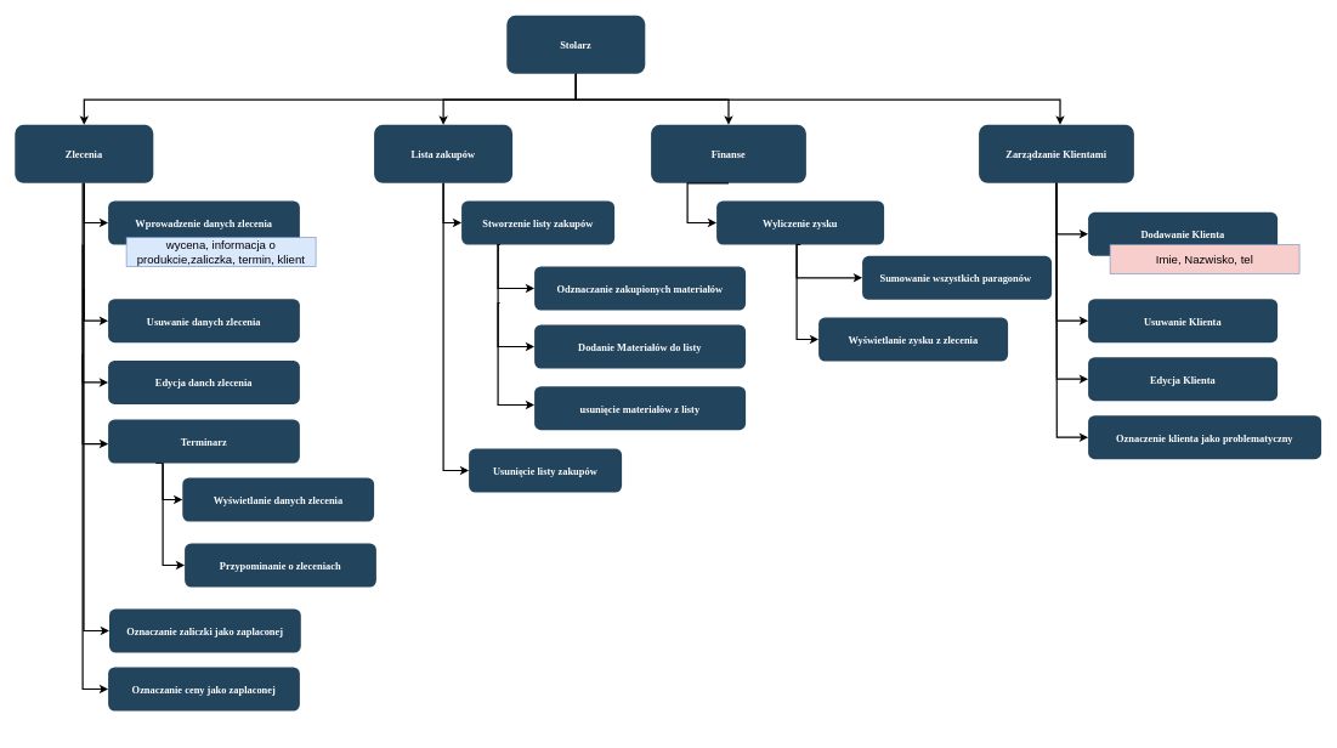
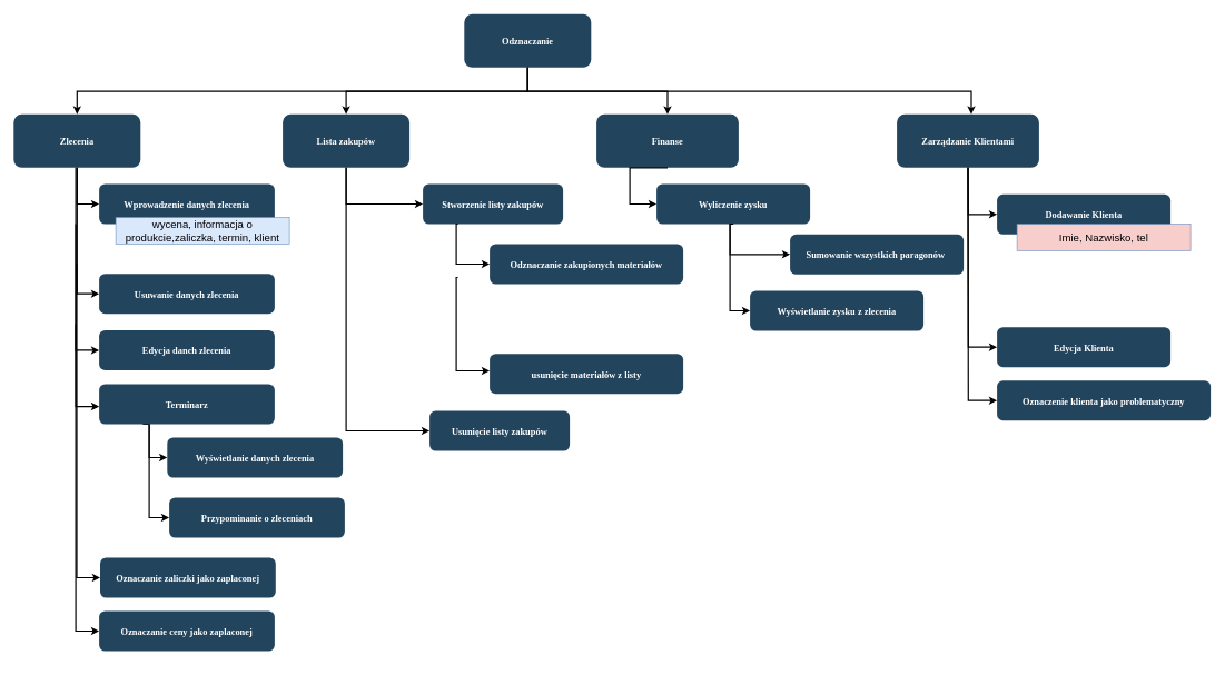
  <mxCell id="0" />
  <mxCell id="1" parent="0" />
- <mxCell id="2" value="Stolarz" style="rounded=1;fillColor=#23445D;gradientColor=none;strokeColor=none;fontColor=#FFFFFF;fontStyle=1;fontFamily=Tahoma;fontSize=14" parent="1" vertex="1"><mxGeometry x="695" y="20.5" width="190" height="80" as="geometry" /></mxCell>
- <mxCell id="3" value="Lista zakupów" style="rounded=1;fillColor=#23445D;gradientColor=none;strokeColor=none;fontColor=#FFFFFF;fontStyle=1;fontFamily=Tahoma;fontSize=14" parent="1" vertex="1"><mxGeometry x="513" y="170.5" width="190" height="80" as="geometry" /></mxCell>
+ <mxCell id="2" value="Odznaczanie" style="rounded=1;fillColor=#23445D;gradientColor=none;strokeColor=none;fontColor=#FFFFFF;fontStyle=1;fontFamily=Tahoma;fontSize=14" parent="1" vertex="1"><mxGeometry x="695" y="20.5" width="190" height="80" as="geometry" /></mxCell>
+ <mxCell id="3" value="Lista zakupów" style="rounded=1;fillColor=#23445D;gradientColor=none;strokeColor=none;fontColor=#FFFFFF;fontStyle=1;fontFamily=Tahoma;fontSize=14" parent="1" vertex="1"><mxGeometry x="423" y="170.5" width="190" height="80" as="geometry" /></mxCell>
  <mxCell id="4" value="Zlecenia" style="rounded=1;fillColor=#23445D;gradientColor=none;strokeColor=none;fontColor=#FFFFFF;fontStyle=1;fontFamily=Tahoma;fontSize=14" parent="1" vertex="1"><mxGeometry x="20" y="170.5" width="190" height="80" as="geometry" /></mxCell>
  <mxCell id="5" value="Wprowadzenie danych zlecenia" style="rounded=1;fillColor=#23445D;gradientColor=none;strokeColor=none;fontColor=#FFFFFF;fontStyle=1;fontFamily=Tahoma;fontSize=14" parent="1" vertex="1"><mxGeometry x="148" y="275" width="263" height="60" as="geometry" /></mxCell>
  <mxCell id="6" value="Usuwanie danych zlecenia" style="rounded=1;fillColor=#23445D;gradientColor=none;strokeColor=none;fontColor=#FFFFFF;fontStyle=1;fontFamily=Tahoma;fontSize=14" parent="1" vertex="1"><mxGeometry x="148" y="409.5" width="263" height="60" as="geometry" /></mxCell>
  <mxCell id="7" value="Stworzenie listy zakupów" style="rounded=1;fillColor=#23445D;gradientColor=none;strokeColor=none;fontColor=#FFFFFF;fontStyle=1;fontFamily=Tahoma;fontSize=14" parent="1" vertex="1"><mxGeometry x="633" y="275" width="210" height="60" as="geometry" /></mxCell>
  <mxCell id="8" value="Odznaczanie zakupionych materiałów" style="rounded=1;fillColor=#23445D;gradientColor=none;strokeColor=none;fontColor=#FFFFFF;fontStyle=1;fontFamily=Tahoma;fontSize=14" parent="1" vertex="1"><mxGeometry x="733" y="365" width="290" height="60" as="geometry" /></mxCell>
  <mxCell id="9" value="" style="edgeStyle=elbowEdgeStyle;elbow=vertical;strokeWidth=2;rounded=0" parent="1" source="2" target="3" edge="1"><mxGeometry x="347" y="225.5" width="100" height="100" as="geometry"><mxPoint x="775" y="110.5" as="sourcePoint" /><mxPoint x="1380" y="180.5" as="targetPoint" /></mxGeometry></mxCell>
  <mxCell id="10" value="" style="edgeStyle=elbowEdgeStyle;elbow=vertical;strokeWidth=2;rounded=0" parent="1" source="2" target="4" edge="1"><mxGeometry x="-23" y="135.5" width="100" height="100" as="geometry"><mxPoint x="-110" y="70.5" as="sourcePoint" /><mxPoint x="-10" y="-29.5" as="targetPoint" /></mxGeometry></mxCell>
  <mxCell id="11" value="" style="edgeStyle=elbowEdgeStyle;elbow=horizontal;strokeWidth=2;rounded=0" parent="1" source="4" target="5" edge="1"><mxGeometry x="-23" y="135.5" width="100" height="100" as="geometry"><mxPoint x="-110" y="70.5" as="sourcePoint" /><mxPoint x="-10" y="-29.5" as="targetPoint" /><Array as="points"><mxPoint x="115" y="270.5" /></Array></mxGeometry></mxCell>
  <mxCell id="12" value="" style="edgeStyle=elbowEdgeStyle;elbow=horizontal;strokeWidth=2;rounded=0;entryX=0;entryY=0.5;entryDx=0;entryDy=0;" parent="1" source="4" target="23" edge="1"><mxGeometry x="-23" y="135.5" width="100" height="100" as="geometry"><mxPoint x="-110" y="70.5" as="sourcePoint" /><mxPoint x="150" y="560.5" as="targetPoint" /><Array as="points"><mxPoint x="113" y="515" /><mxPoint x="103" y="515" /><mxPoint x="133" y="585" /><mxPoint x="115" y="410.5" /></Array></mxGeometry></mxCell>
  <mxCell id="13" value="" style="edgeStyle=elbowEdgeStyle;elbow=horizontal;strokeWidth=2;rounded=0;entryX=0;entryY=0.5;entryDx=0;entryDy=0;" parent="1" source="4" target="6" edge="1"><mxGeometry x="-23" y="135.5" width="100" height="100" as="geometry"><mxPoint x="-110" y="70.5" as="sourcePoint" /><mxPoint x="-10" y="-29.5" as="targetPoint" /><Array as="points"><mxPoint x="115" y="425" /></Array></mxGeometry></mxCell>
  <mxCell id="14" value="" style="edgeStyle=elbowEdgeStyle;elbow=horizontal;strokeWidth=2;rounded=0;exitX=0.25;exitY=1;exitDx=0;exitDy=0;" parent="1" source="7" target="8" edge="1"><mxGeometry x="-80" y="120" width="100" height="100" as="geometry"><mxPoint x="-167" y="55" as="sourcePoint" /><mxPoint x="-67" y="-45" as="targetPoint" /><Array as="points"><mxPoint x="683" y="395" /></Array></mxGeometry></mxCell>
  <mxCell id="15" value="" style="edgeStyle=elbowEdgeStyle;elbow=vertical;strokeWidth=2;rounded=0;exitX=0.5;exitY=1;exitDx=0;exitDy=0;entryX=0;entryY=0.5;entryDx=0;entryDy=0;" parent="1" source="3" target="7" edge="1"><mxGeometry x="-23" y="135.5" width="100" height="100" as="geometry"><mxPoint x="553" y="295" as="sourcePoint" /><mxPoint x="533" y="335" as="targetPoint" /><Array as="points"><mxPoint x="613" y="305" /><mxPoint x="608" y="305" /></Array></mxGeometry></mxCell>
  <mxCell id="16" value="" style="edgeStyle=elbowEdgeStyle;elbow=horizontal;strokeWidth=2;rounded=0;entryX=0;entryY=0.5;entryDx=0;entryDy=0;exitX=0.25;exitY=1;exitDx=0;exitDy=0;" edge="1" parent="1" source="49" target="24"><mxGeometry x="-83" y="430" width="100" height="100" as="geometry"><mxPoint x="122.5" y="735" as="sourcePoint" /><mxPoint x="150" y="575" as="targetPoint" /><Array as="points"><mxPoint x="223" y="665" /><mxPoint x="115" y="555" /><mxPoint x="115" y="655" /><mxPoint x="115" y="735" /><mxPoint x="123" y="769.5" /><mxPoint x="55" y="655" /></Array></mxGeometry></mxCell>
  <mxCell id="17" value="" style="edgeStyle=elbowEdgeStyle;elbow=vertical;strokeWidth=2;rounded=0;exitX=0.5;exitY=1;exitDx=0;exitDy=0;entryX=0.5;entryY=0;entryDx=0;entryDy=0;" edge="1" parent="1" source="2" target="18"><mxGeometry x="582" y="215.5" width="100" height="100" as="geometry"><mxPoint x="853" y="100.5" as="sourcePoint" /><mxPoint x="1228" y="170.5" as="targetPoint" /></mxGeometry></mxCell>
  <mxCell id="18" value="Finanse" style="rounded=1;fillColor=#23445D;gradientColor=none;strokeColor=none;fontColor=#FFFFFF;fontStyle=1;fontFamily=Tahoma;fontSize=14" vertex="1" parent="1"><mxGeometry x="893" y="170.5" width="213" height="80" as="geometry" /></mxCell>
  <mxCell id="19" value="Sumowanie wszystkich paragonów " style="rounded=1;fillColor=#23445D;gradientColor=none;strokeColor=none;fontColor=#FFFFFF;fontStyle=1;fontFamily=Tahoma;fontSize=14" vertex="1" parent="1"><mxGeometry x="1183" y="350.5" width="260" height="60" as="geometry" /></mxCell>
  <mxCell id="20" value="Wyliczenie zysku" style="rounded=1;fillColor=#23445D;gradientColor=none;strokeColor=none;fontColor=#FFFFFF;fontStyle=1;fontFamily=Tahoma;fontSize=14" vertex="1" parent="1"><mxGeometry x="983" y="275" width="230" height="60" as="geometry" /></mxCell>
  <mxCell id="21" value="" style="edgeStyle=elbowEdgeStyle;elbow=horizontal;strokeWidth=2;rounded=0;exitX=0.5;exitY=1;exitDx=0;exitDy=0;entryX=0;entryY=0.5;entryDx=0;entryDy=0;" edge="1" parent="1" source="18" target="20"><mxGeometry x="116.5" y="135.5" width="100" height="100" as="geometry"><mxPoint x="29.5" y="70.5" as="sourcePoint" /><mxPoint x="129.5" y="-29.5" as="targetPoint" /><Array as="points"><mxPoint x="943" y="275" /><mxPoint x="1000" y="315" /><mxPoint x="1009.5" y="420.5" /></Array></mxGeometry></mxCell>
  <mxCell id="22" value="" style="edgeStyle=elbowEdgeStyle;elbow=horizontal;strokeWidth=2;rounded=0;exitX=0.5;exitY=1;exitDx=0;exitDy=0;entryX=0;entryY=0.5;entryDx=0;entryDy=0;" edge="1" parent="1" source="20" target="19"><mxGeometry x="126.5" y="145.5" width="100" height="100" as="geometry"><mxPoint x="1009.5" y="260.5" as="sourcePoint" /><mxPoint x="1039.5" y="510.5" as="targetPoint" /><Array as="points"><mxPoint x="1093" y="355" /><mxPoint x="1123" y="515" /><mxPoint x="1019.5" y="430.5" /></Array></mxGeometry></mxCell>
  <mxCell id="23" value="Edycja danch zlecenia" style="rounded=1;fillColor=#23445D;gradientColor=none;strokeColor=none;fontColor=#FFFFFF;fontStyle=1;fontFamily=Tahoma;fontSize=14" vertex="1" parent="1"><mxGeometry x="148" y="494" width="263" height="60" as="geometry" /></mxCell>
  <mxCell id="24" value="Wyświetlanie danych zlecenia" style="rounded=1;fillColor=#23445D;gradientColor=none;strokeColor=none;fontColor=#FFFFFF;fontStyle=1;fontFamily=Tahoma;fontSize=14" vertex="1" parent="1"><mxGeometry x="250" y="655" width="263" height="60" as="geometry" /></mxCell>
  <mxCell id="25" value="Przypominanie o zleceniach" style="rounded=1;fillColor=#23445D;gradientColor=none;strokeColor=none;fontColor=#FFFFFF;fontStyle=1;fontFamily=Tahoma;fontSize=14" vertex="1" parent="1"><mxGeometry x="253" y="745" width="263" height="60" as="geometry" /></mxCell>
  <mxCell id="26" value="" style="edgeStyle=elbowEdgeStyle;elbow=horizontal;strokeWidth=2;rounded=0;entryX=0;entryY=0.5;entryDx=0;entryDy=0;exitX=0.25;exitY=1;exitDx=0;exitDy=0;" edge="1" parent="1" source="49" target="25"><mxGeometry x="-85" y="496.75" width="100" height="100" as="geometry"><mxPoint x="113" y="317.25" as="sourcePoint" /><mxPoint x="148" y="641.5" as="targetPoint" /><Array as="points"><mxPoint x="223" y="705" /><mxPoint x="113" y="721.75" /><mxPoint x="113" y="801.75" /><mxPoint x="121" y="836.25" /><mxPoint x="53" y="721.75" /></Array></mxGeometry></mxCell>
  <mxCell id="27" value="Zarządzanie Klientami" style="rounded=1;fillColor=#23445D;gradientColor=none;strokeColor=none;fontColor=#FFFFFF;fontStyle=1;fontFamily=Tahoma;fontSize=14" vertex="1" parent="1"><mxGeometry x="1343" y="170.5" width="213" height="80" as="geometry" /></mxCell>
  <mxCell id="28" value="" style="edgeStyle=elbowEdgeStyle;elbow=vertical;strokeWidth=2;rounded=0;exitX=0.5;exitY=1;exitDx=0;exitDy=0;entryX=0.5;entryY=0;entryDx=0;entryDy=0;" edge="1" parent="1" source="2"><mxGeometry x="1037" y="215.5" width="100" height="100" as="geometry"><mxPoint x="1063" y="100.5" as="sourcePoint" /><mxPoint x="1454.5" y="170.5" as="targetPoint" /></mxGeometry></mxCell>
  <mxCell id="29" value="Dodawanie Klienta" style="rounded=1;fillColor=#23445D;gradientColor=none;strokeColor=none;fontColor=#FFFFFF;fontStyle=1;fontFamily=Tahoma;fontSize=14" vertex="1" parent="1"><mxGeometry x="1493" y="290.5" width="260" height="60" as="geometry" /></mxCell>
- <mxCell id="30" value="Usuwanie Klienta" style="rounded=1;fillColor=#23445D;gradientColor=none;strokeColor=none;fontColor=#FFFFFF;fontStyle=1;fontFamily=Tahoma;fontSize=14" vertex="1" parent="1"><mxGeometry x="1493" y="409.5" width="260" height="60" as="geometry" /></mxCell>
  <mxCell id="31" value="Edycja Klienta" style="rounded=1;fillColor=#23445D;gradientColor=none;strokeColor=none;fontColor=#FFFFFF;fontStyle=1;fontFamily=Tahoma;fontSize=14" vertex="1" parent="1"><mxGeometry x="1493" y="489.5" width="260" height="60" as="geometry" /></mxCell>
  <mxCell id="32" value="" style="edgeStyle=elbowEdgeStyle;elbow=horizontal;strokeWidth=2;rounded=0;exitX=0.5;exitY=1;exitDx=0;exitDy=0;entryX=0;entryY=0.5;entryDx=0;entryDy=0;" edge="1" parent="1" source="27" target="29"><mxGeometry x="590" y="145.5" width="100" height="100" as="geometry"><mxPoint x="1463" y="250.5" as="sourcePoint" /><mxPoint x="1493" y="321" as="targetPoint" /><Array as="points"><mxPoint x="1450" y="295" /><mxPoint x="1483" y="430.5" /></Array></mxGeometry></mxCell>
- <mxCell id="33" value="" style="edgeStyle=elbowEdgeStyle;elbow=horizontal;strokeWidth=2;rounded=0;exitX=0.5;exitY=1;exitDx=0;exitDy=0;entryX=0;entryY=0.5;entryDx=0;entryDy=0;" edge="1" parent="1" source="27" target="30"><mxGeometry x="600" y="155.5" width="100" height="100" as="geometry"><mxPoint x="1473" y="260.5" as="sourcePoint" /><mxPoint x="1503" y="330.5" as="targetPoint" /><Array as="points"><mxPoint x="1450" y="295" /><mxPoint x="1473" y="395" /><mxPoint x="1493" y="440.5" /></Array></mxGeometry></mxCell>
  <mxCell id="34" value="" style="edgeStyle=elbowEdgeStyle;elbow=horizontal;strokeWidth=2;rounded=0;exitX=0.5;exitY=1;exitDx=0;exitDy=0;entryX=0;entryY=0.5;entryDx=0;entryDy=0;" edge="1" parent="1" source="27" target="31"><mxGeometry x="570" y="360" width="100" height="100" as="geometry"><mxPoint x="1443" y="465" as="sourcePoint" /><mxPoint x="1473" y="535" as="targetPoint" /><Array as="points"><mxPoint x="1450" y="500" /><mxPoint x="1463" y="645" /></Array></mxGeometry></mxCell>
  <mxCell id="35" value="&lt;font style=&quot;font-size: 16px&quot;&gt;Imie, Nazwisko, tel&lt;/font&gt;" style="whiteSpace=wrap;html=1;fillColor=#f8cecc;strokeColor=#6c8ebf;" vertex="1" parent="1"><mxGeometry x="1523" y="335" width="260" height="40" as="geometry" /></mxCell>
  <mxCell id="36" value="Oznaczenie klienta jako problematyczny" style="rounded=1;fillColor=#23445D;gradientColor=none;strokeColor=none;fontColor=#FFFFFF;fontStyle=1;fontFamily=Tahoma;fontSize=14" vertex="1" parent="1"><mxGeometry x="1493" y="569.5" width="320" height="60" as="geometry" /></mxCell>
  <mxCell id="37" value="" style="edgeStyle=elbowEdgeStyle;elbow=horizontal;strokeWidth=2;rounded=0;exitX=0.5;exitY=1;exitDx=0;exitDy=0;entryX=0;entryY=0.5;entryDx=0;entryDy=0;" edge="1" parent="1" source="27" target="36"><mxGeometry x="570" y="447.25" width="100" height="100" as="geometry"><mxPoint x="1449.5" y="337.75" as="sourcePoint" /><mxPoint x="1493" y="632.25" as="targetPoint" /><Array as="points"><mxPoint x="1450" y="587.25" /><mxPoint x="1463" y="732.25" /></Array></mxGeometry></mxCell>
  <mxCell id="38" value="Wyświetlanie zysku z zlecenia" style="rounded=1;fillColor=#23445D;gradientColor=none;strokeColor=none;fontColor=#FFFFFF;fontStyle=1;fontFamily=Tahoma;fontSize=14" vertex="1" parent="1"><mxGeometry x="1123" y="435" width="260" height="60" as="geometry" /></mxCell>
  <mxCell id="39" value="" style="edgeStyle=elbowEdgeStyle;elbow=horizontal;strokeWidth=2;rounded=0;exitX=0.5;exitY=1;exitDx=0;exitDy=0;entryX=0;entryY=0.5;entryDx=0;entryDy=0;" edge="1" parent="1" source="20" target="38"><mxGeometry x="136.5" y="155.5" width="100" height="100" as="geometry"><mxPoint x="1108" y="345" as="sourcePoint" /><mxPoint x="1133" y="390.5" as="targetPoint" /><Array as="points"><mxPoint x="1093" y="405" /><mxPoint x="1098" y="405" /><mxPoint x="1098" y="405" /><mxPoint x="1133" y="525" /><mxPoint x="1029.5" y="440.5" /></Array></mxGeometry></mxCell>
  <mxCell id="40" value="&lt;span style=&quot;font-size: 16px&quot;&gt;wycena, informacja o produkcie,zaliczka, termin, klient&lt;/span&gt;" style="whiteSpace=wrap;html=1;fillColor=#dae8fc;strokeColor=#6c8ebf;" vertex="1" parent="1"><mxGeometry x="173" y="325" width="260" height="40" as="geometry" /></mxCell>
- <mxCell id="41" value="Dodanie Materiałów do listy" style="rounded=1;fillColor=#23445D;gradientColor=none;strokeColor=none;fontColor=#FFFFFF;fontStyle=1;fontFamily=Tahoma;fontSize=14" vertex="1" parent="1"><mxGeometry x="733" y="445" width="290" height="60" as="geometry" /></mxCell>
- <mxCell id="42" value="" style="edgeStyle=elbowEdgeStyle;elbow=horizontal;strokeWidth=2;rounded=0;exitX=0.25;exitY=1;exitDx=0;exitDy=0;entryX=0;entryY=0.5;entryDx=0;entryDy=0;" edge="1" parent="1" source="7" target="41"><mxGeometry x="-80" y="190" width="100" height="100" as="geometry"><mxPoint x="685.5" y="405" as="sourcePoint" /><mxPoint x="733" y="465" as="targetPoint" /><Array as="points"><mxPoint x="683" y="465" /></Array></mxGeometry></mxCell>
  <mxCell id="43" value="usunięcie materiałów z listy" style="rounded=1;fillColor=#23445D;gradientColor=none;strokeColor=none;fontColor=#FFFFFF;fontStyle=1;fontFamily=Tahoma;fontSize=14" vertex="1" parent="1"><mxGeometry x="733" y="529.5" width="290" height="60" as="geometry" /></mxCell>
  <mxCell id="44" value="" style="edgeStyle=elbowEdgeStyle;elbow=horizontal;strokeWidth=2;rounded=0;exitX=0.25;exitY=1;exitDx=0;exitDy=0;entryX=0;entryY=0.5;entryDx=0;entryDy=0;" edge="1" parent="1"><mxGeometry x="-80" y="270" width="100" height="100" as="geometry"><mxPoint x="685.5" y="415" as="sourcePoint" /><mxPoint x="733" y="555" as="targetPoint" /><Array as="points"><mxPoint x="683" y="545" /></Array></mxGeometry></mxCell>
  <mxCell id="45" value="Oznaczanie zaliczki jako zaplaconej" style="rounded=1;fillColor=#23445D;gradientColor=none;strokeColor=none;fontColor=#FFFFFF;fontStyle=1;fontFamily=Tahoma;fontSize=14" vertex="1" parent="1"><mxGeometry x="149.5" y="835" width="263" height="60" as="geometry" /></mxCell>
  <mxCell id="46" value="" style="edgeStyle=elbowEdgeStyle;elbow=horizontal;strokeWidth=2;rounded=0;entryX=0;entryY=0.5;entryDx=0;entryDy=0;" edge="1" parent="1" target="45"><mxGeometry x="-83.5" y="574.5" width="100" height="100" as="geometry"><mxPoint x="114.5" y="395" as="sourcePoint" /><mxPoint x="149.5" y="761.75" as="targetPoint" /><Array as="points"><mxPoint x="114.5" y="699.5" /><mxPoint x="114.5" y="799.5" /><mxPoint x="114.5" y="879.5" /><mxPoint x="122.5" y="914" /><mxPoint x="54.5" y="799.5" /></Array></mxGeometry></mxCell>
  <mxCell id="47" value="Oznaczanie ceny jako zaplaconej" style="rounded=1;fillColor=#23445D;gradientColor=none;strokeColor=none;fontColor=#FFFFFF;fontStyle=1;fontFamily=Tahoma;fontSize=14" vertex="1" parent="1"><mxGeometry x="148" y="915" width="263" height="60" as="geometry" /></mxCell>
  <mxCell id="48" value="" style="edgeStyle=elbowEdgeStyle;elbow=horizontal;strokeWidth=2;rounded=0;entryX=0;entryY=0.5;entryDx=0;entryDy=0;" edge="1" parent="1" target="47"><mxGeometry x="-85" y="664.5" width="100" height="100" as="geometry"><mxPoint x="113" y="485" as="sourcePoint" /><mxPoint x="148" y="851.75" as="targetPoint" /><Array as="points"><mxPoint x="113" y="789.5" /><mxPoint x="113" y="889.5" /><mxPoint x="113" y="969.5" /><mxPoint x="121" y="1004" /><mxPoint x="53" y="889.5" /></Array></mxGeometry></mxCell>
  <mxCell id="49" value="Terminarz" style="rounded=1;fillColor=#23445D;gradientColor=none;strokeColor=none;fontColor=#FFFFFF;fontStyle=1;fontFamily=Tahoma;fontSize=14" vertex="1" parent="1"><mxGeometry x="148" y="575" width="263" height="60" as="geometry" /></mxCell>
  <mxCell id="50" value="" style="edgeStyle=elbowEdgeStyle;elbow=horizontal;strokeWidth=2;rounded=0;entryX=0;entryY=0.5;entryDx=0;entryDy=0;" edge="1" parent="1"><mxGeometry x="-23" y="220" width="100" height="100" as="geometry"><mxPoint x="113" y="335" as="sourcePoint" /><mxPoint x="148" y="608.5" as="targetPoint" /><Array as="points"><mxPoint x="113" y="599.5" /><mxPoint x="103" y="599.5" /><mxPoint x="133" y="669.5" /><mxPoint x="115" y="495" /></Array></mxGeometry></mxCell>
  <mxCell id="51" value="Usunięcie listy zakupów" style="rounded=1;fillColor=#23445D;gradientColor=none;strokeColor=none;fontColor=#FFFFFF;fontStyle=1;fontFamily=Tahoma;fontSize=14" vertex="1" parent="1"><mxGeometry x="643" y="615" width="210" height="60" as="geometry" /></mxCell>
  <mxCell id="52" value="" style="edgeStyle=elbowEdgeStyle;elbow=vertical;strokeWidth=2;rounded=0;entryX=0;entryY=0.5;entryDx=0;entryDy=0;exitX=0.5;exitY=1;exitDx=0;exitDy=0;" edge="1" parent="1" source="3" target="51"><mxGeometry x="-13" y="145.5" width="100" height="100" as="geometry"><mxPoint x="553" y="425" as="sourcePoint" /><mxPoint x="643" y="315" as="targetPoint" /><Array as="points"><mxPoint x="608" y="645" /><mxPoint x="623" y="315" /><mxPoint x="618" y="315" /></Array></mxGeometry></mxCell>
